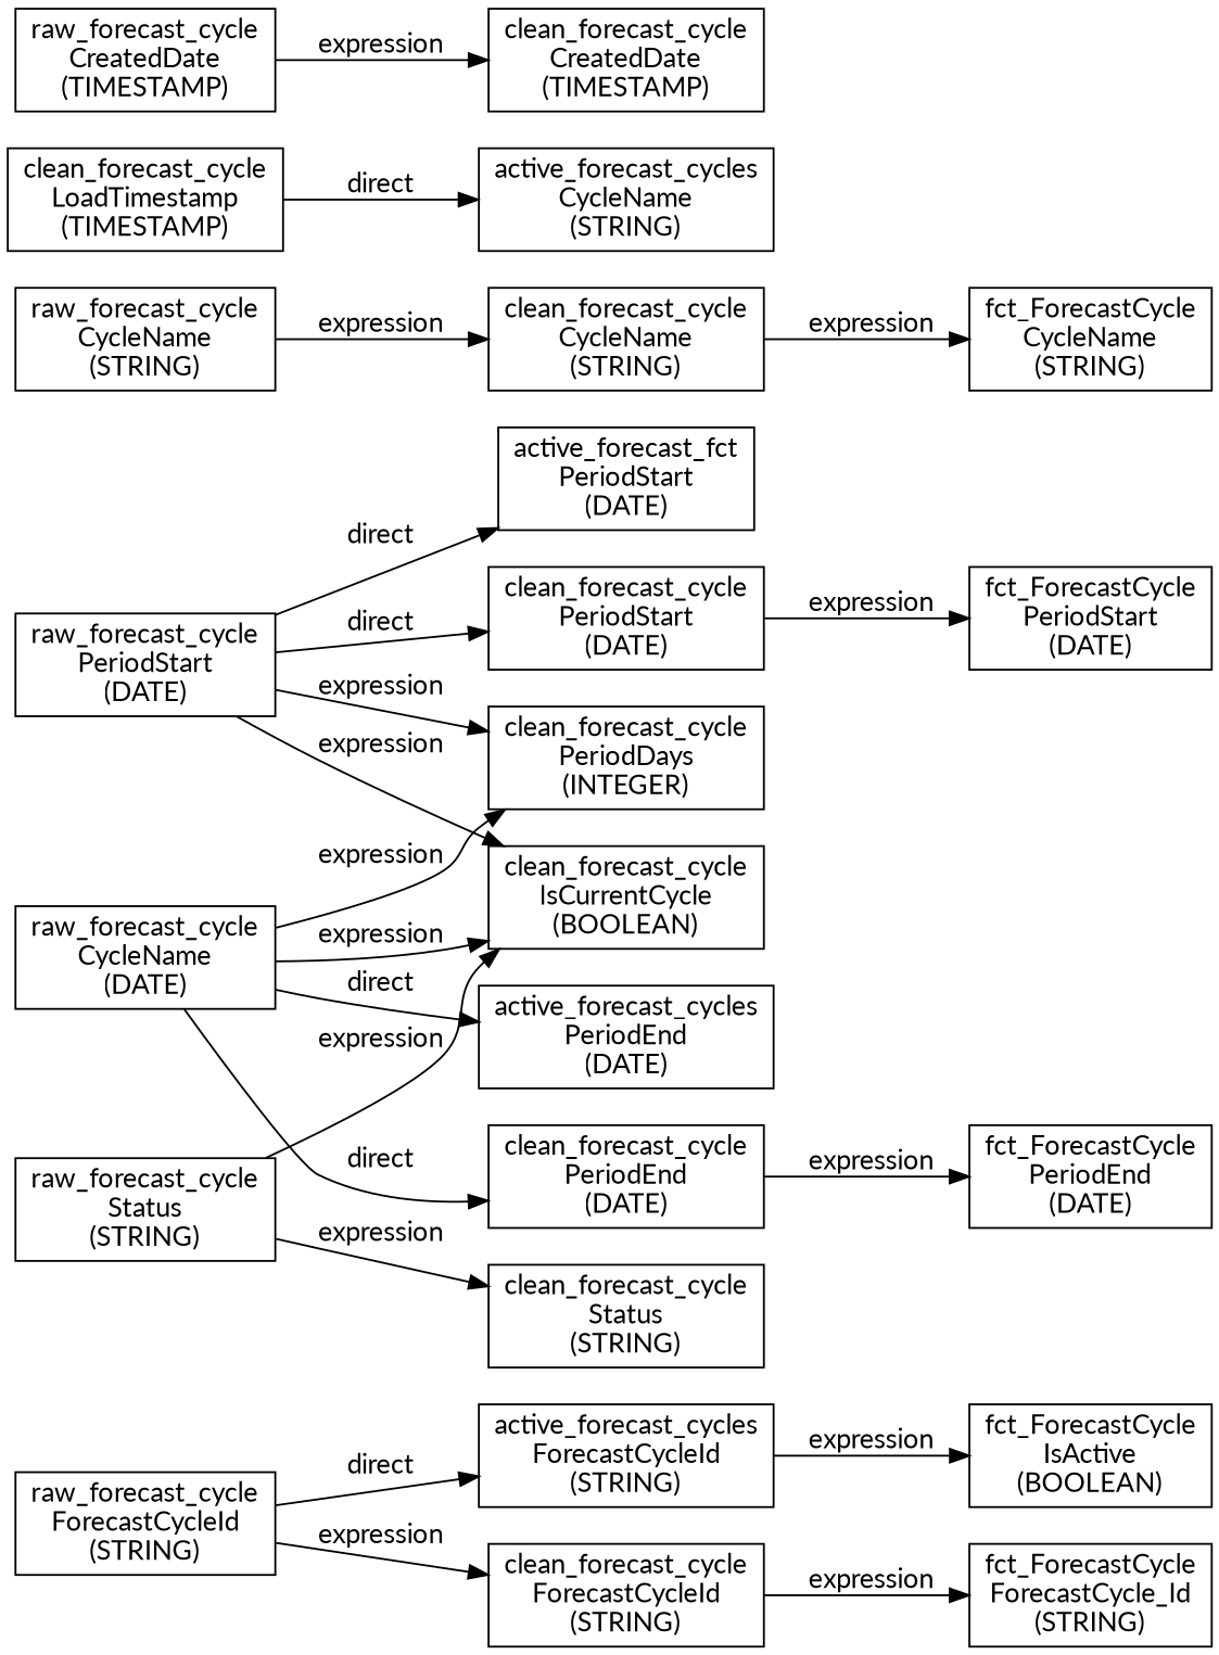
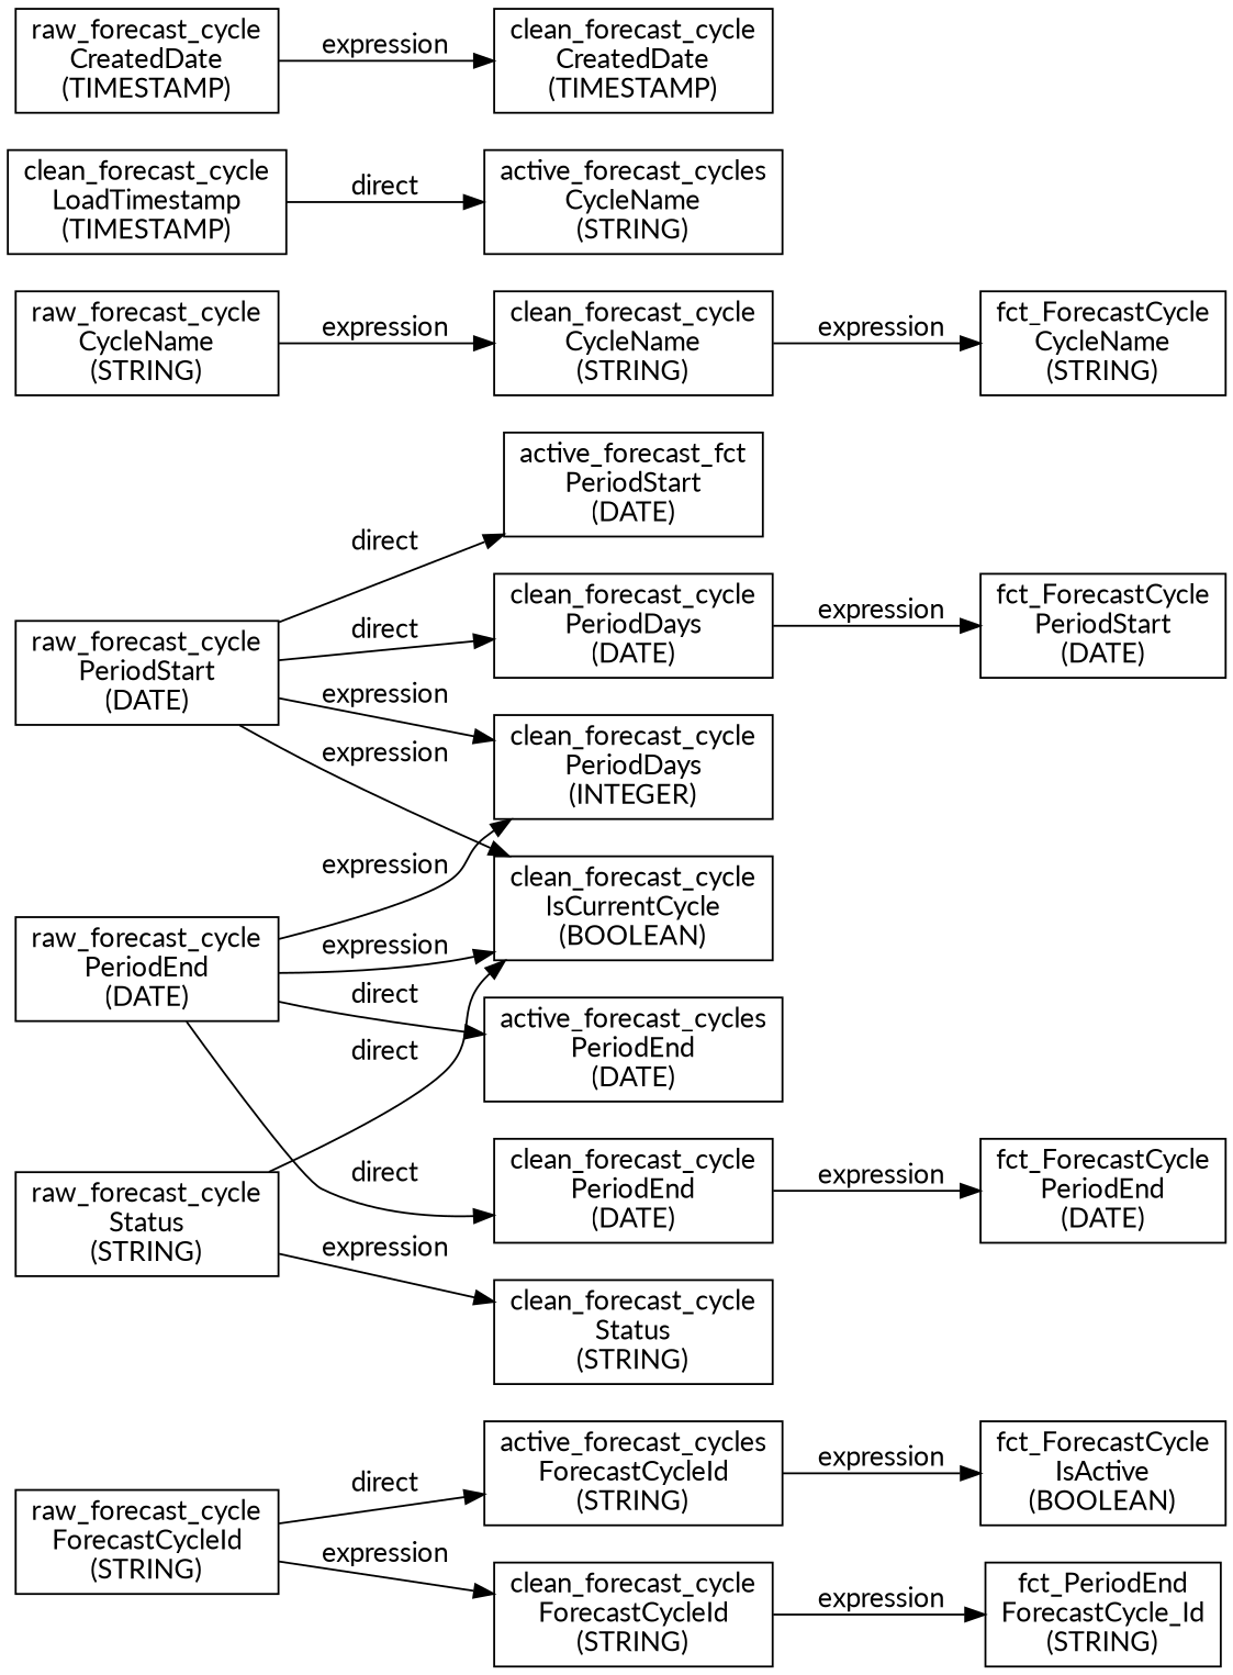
  digraph {
    fontname=Lato
    rankdir=LR
    node [fontname=Lato shape=record]
    edge [fontname=Lato]
    n1 [label="raw_forecast_cycle\nForecastCycleId\n(STRING)"]
    n2 [label="active_forecast_cycles\nForecastCycleId\n(STRING)"]
    n3 [label="clean_forecast_cycle\nForecastCycleId\n(STRING)"]
    n4 [label="fct_ForecastCycle\nIsActive\n(BOOLEAN)"]
-   n5 [label="fct_ForecastCycle\nForecastCycle_Id\n(STRING)"]
+   n5 [label="fct_PeriodEnd\nForecastCycle_Id\n(STRING)"]
    n6 [label="raw_forecast_cycle\nPeriodStart\n(DATE)"]
    n7 [label="active_forecast_fct\nPeriodStart\n(DATE)"]
-   n8 [label="clean_forecast_cycle\nPeriodStart\n(DATE)"]
+   n8 [label="clean_forecast_cycle\nPeriodDays\n(DATE)"]
    n9 [label="clean_forecast_cycle\nPeriodDays\n(INTEGER)"]
    n10 [label="clean_forecast_cycle\nIsCurrentCycle\n(BOOLEAN)"]
    n11 [label="fct_ForecastCycle\nPeriodStart\n(DATE)"]
-   n12 [label="raw_forecast_cycle\nCycleName\n(DATE)"]
+   n12 [label="raw_forecast_cycle\nPeriodEnd\n(DATE)"]
    n13 [label="active_forecast_cycles\nPeriodEnd\n(DATE)"]
    n14 [label="clean_forecast_cycle\nPeriodEnd\n(DATE)"]
    n15 [label="fct_ForecastCycle\nPeriodEnd\n(DATE)"]
    n16 [label="raw_forecast_cycle\nCycleName\n(STRING)"]
    n17 [label="clean_forecast_cycle\nCycleName\n(STRING)"]
    n18 [label="active_forecast_cycles\nCycleName\n(STRING)"]
    n19 [label="fct_ForecastCycle\nCycleName\n(STRING)"]
    n20 [label="raw_forecast_cycle\nStatus\n(STRING)"]
    n21 [label="clean_forecast_cycle\nStatus\n(STRING)"]
    n22 [label="raw_forecast_cycle\nCreatedDate\n(TIMESTAMP)"]
    n23 [label="clean_forecast_cycle\nCreatedDate\n(TIMESTAMP)"]
    n24 [label="clean_forecast_cycle\nLoadTimestamp\n(TIMESTAMP)"]
    n1 -> n2 [label=direct]
    n1 -> n3 [label=expression]
    n2 -> n4 [label=expression]
    n3 -> n5 [label=expression]
    n6 -> n7 [label=direct]
    n6 -> n8 [label=direct]
    n6 -> n9 [label=expression]
    n6 -> n10 [label=expression]
    n8 -> n11 [label=expression]
    n12 -> n9 [label=expression]
    n12 -> n10 [label=expression]
    n12 -> n13 [label=direct]
    n12 -> n14 [label=direct]
    n14 -> n15 [label=expression]
    n16 -> n17 [label=expression]
    n17 -> n19 [label=expression]
-   n20 -> n10 [label=expression]
+   n20 -> n10 [label=direct]
    n20 -> n21 [label=expression]
    n22 -> n23 [label=expression]
    n24 -> n18 [label=direct]
  }
